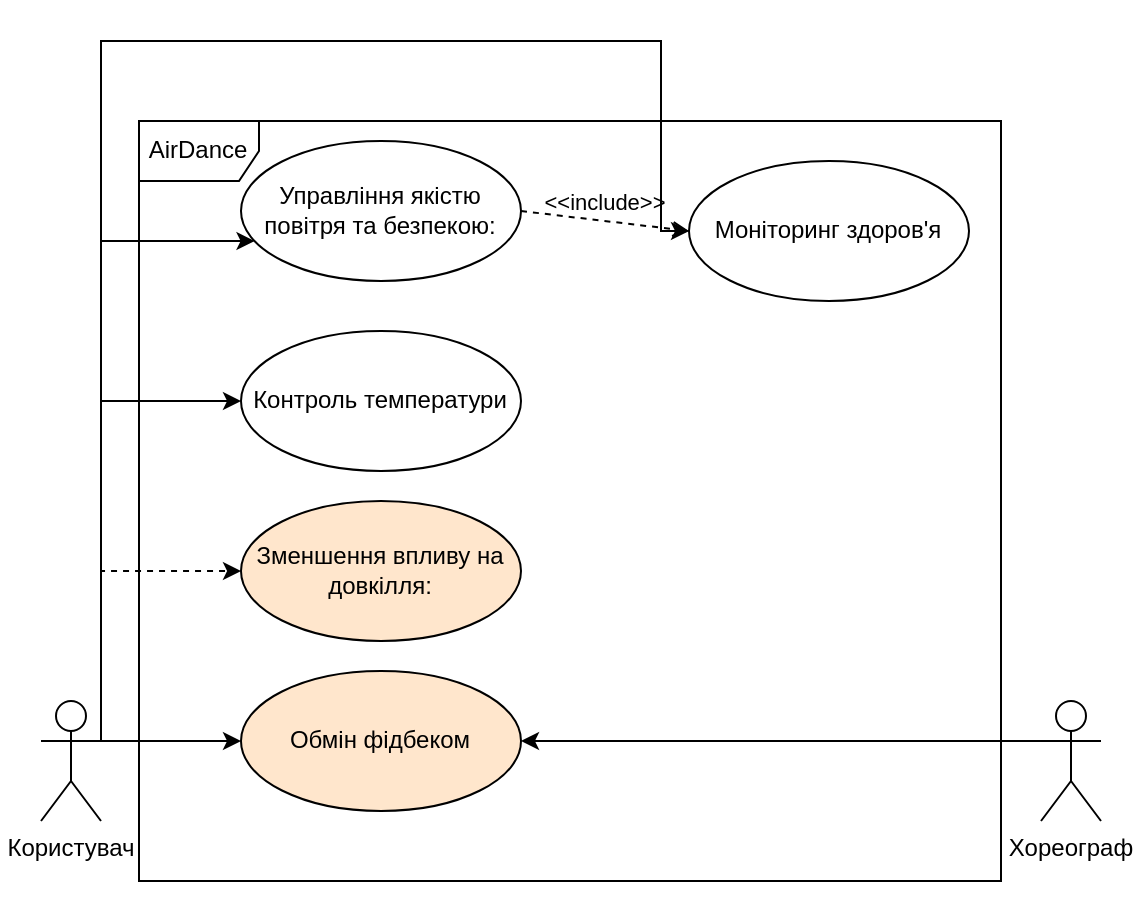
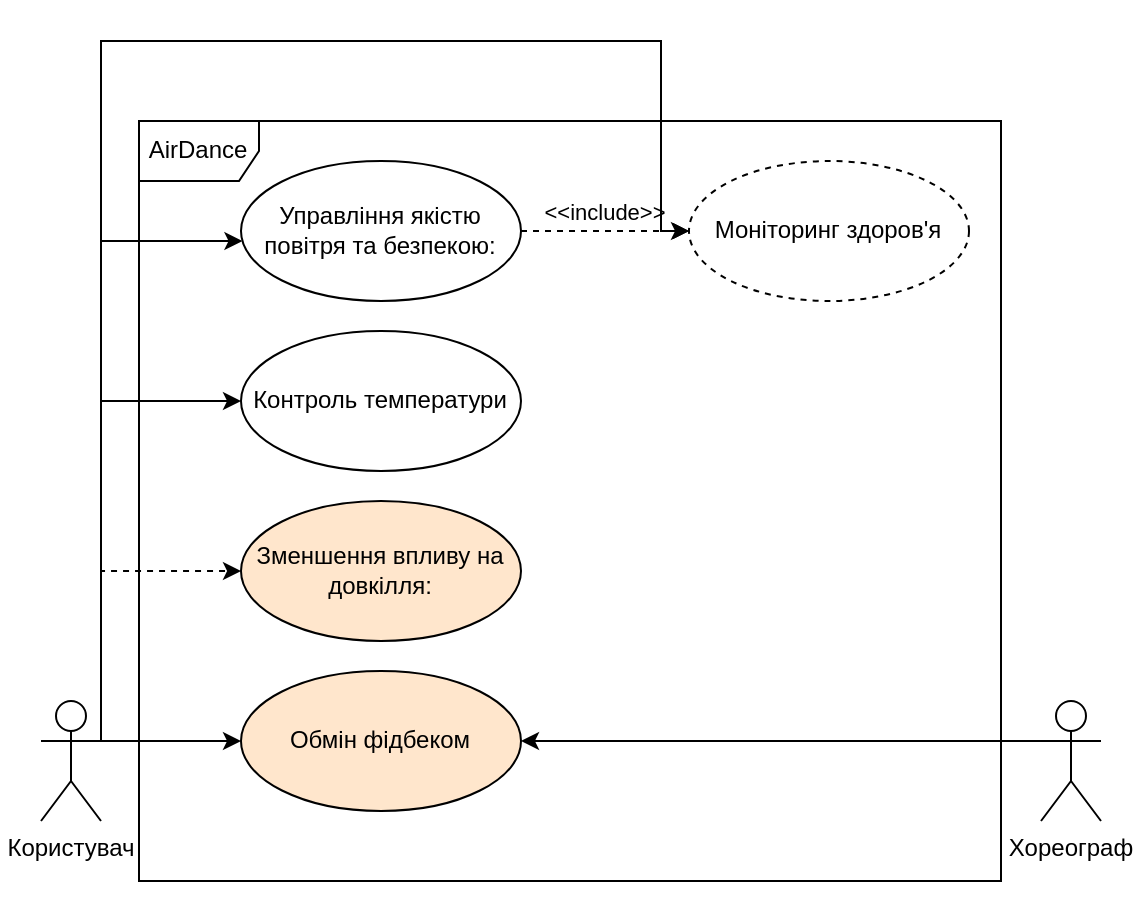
  <mxCell id="0" />
  <mxCell id="1" parent="0" />
  <mxCell id="2" value="AirDance" style="shape=umlFrame;whiteSpace=wrap;html=1;" vertex="1" parent="1"><mxGeometry x="69" y="60" width="431" height="380" as="geometry" /></mxCell>
- <mxCell id="3" value="Управління якістю повітря та безпекою:" style="ellipse;whiteSpace=wrap;html=1;" vertex="1" parent="1"><mxGeometry x="120" y="70" width="140" height="70" as="geometry" /></mxCell>
+ <mxCell id="3" value="Управління якістю повітря та безпекою:" style="ellipse;whiteSpace=wrap;html=1;" vertex="1" parent="1"><mxGeometry x="120" y="80" width="140" height="70" as="geometry" /></mxCell>
  <mxCell id="4" value="Контроль температури" style="ellipse;whiteSpace=wrap;html=1;" vertex="1" parent="1"><mxGeometry x="120" y="165" width="140" height="70" as="geometry" /></mxCell>
  <mxCell id="5" value="Хореограф" style="shape=umlActor;verticalLabelPosition=bottom;verticalAlign=top;html=1;" vertex="1" parent="1"><mxGeometry x="520" y="350" width="30" height="60" as="geometry" /></mxCell>
  <mxCell id="6" style="edgeStyle=orthogonalEdgeStyle;rounded=0;orthogonalLoop=1;jettySize=auto;html=1;exitX=1;exitY=0.333;exitDx=0;exitDy=0;exitPerimeter=0;" edge="1" parent="1" source="11" target="3"><mxGeometry relative="1" as="geometry"><Array as="points"><mxPoint x="50" y="120" /></Array></mxGeometry></mxCell>
  <mxCell id="7" style="edgeStyle=orthogonalEdgeStyle;rounded=0;orthogonalLoop=1;jettySize=auto;html=1;exitX=1;exitY=0.333;exitDx=0;exitDy=0;exitPerimeter=0;entryX=0;entryY=0.5;entryDx=0;entryDy=0;" edge="1" parent="1" source="11" target="4"><mxGeometry relative="1" as="geometry"><Array as="points"><mxPoint x="50" y="200" /></Array></mxGeometry></mxCell>
  <mxCell id="8" style="edgeStyle=orthogonalEdgeStyle;rounded=0;orthogonalLoop=1;jettySize=auto;html=1;exitX=1;exitY=0.333;exitDx=0;exitDy=0;exitPerimeter=0;entryX=0;entryY=0.5;entryDx=0;entryDy=0;" edge="1" parent="1" source="11" target="12"><mxGeometry relative="1" as="geometry"><Array as="points"><mxPoint x="50" y="370" /></Array></mxGeometry></mxCell>
  <mxCell id="9" style="edgeStyle=orthogonalEdgeStyle;rounded=0;orthogonalLoop=1;jettySize=auto;html=1;exitX=1;exitY=0.333;exitDx=0;exitDy=0;exitPerimeter=0;entryX=0;entryY=0.5;entryDx=0;entryDy=0;dashed=1;" edge="1" parent="1" source="11" target="13"><mxGeometry relative="1" as="geometry"><Array as="points"><mxPoint x="50" y="285" /></Array></mxGeometry></mxCell>
  <mxCell id="10" style="edgeStyle=orthogonalEdgeStyle;rounded=0;orthogonalLoop=1;jettySize=auto;html=1;exitX=1;exitY=0.333;exitDx=0;exitDy=0;exitPerimeter=0;entryX=0;entryY=0.5;entryDx=0;entryDy=0;" edge="1" parent="1" source="11" target="14"><mxGeometry relative="1" as="geometry"><Array as="points"><mxPoint x="50" y="20" /><mxPoint x="330" y="20" /><mxPoint x="330" y="115" /></Array></mxGeometry></mxCell>
  <mxCell id="11" value="Користувач" style="shape=umlActor;verticalLabelPosition=bottom;verticalAlign=top;html=1;" vertex="1" parent="1"><mxGeometry x="20" y="350" width="30" height="60" as="geometry" /></mxCell>
  <mxCell id="12" value="Обмін фідбеком" style="ellipse;whiteSpace=wrap;html=1;fillColor=#ffe6cc;" vertex="1" parent="1"><mxGeometry x="120" y="335" width="140" height="70" as="geometry" /></mxCell>
  <mxCell id="13" value="Зменшення впливу на довкілля:" style="ellipse;whiteSpace=wrap;html=1;fillColor=#ffe6cc;" vertex="1" parent="1"><mxGeometry x="120" y="250" width="140" height="70" as="geometry" /></mxCell>
- <mxCell id="14" value="Моніторинг здоров'я" style="ellipse;whiteSpace=wrap;html=1;" vertex="1" parent="1"><mxGeometry x="344" y="80" width="140" height="70" as="geometry" /></mxCell>
+ <mxCell id="14" value="Моніторинг здоров'я" style="ellipse;whiteSpace=wrap;html=1;dashed=1;" vertex="1" parent="1"><mxGeometry x="344" y="80" width="140" height="70" as="geometry" /></mxCell>
  <mxCell id="15" style="edgeStyle=orthogonalEdgeStyle;rounded=0;orthogonalLoop=1;jettySize=auto;html=1;exitX=0;exitY=0.333;exitDx=0;exitDy=0;exitPerimeter=0;entryX=1;entryY=0.5;entryDx=0;entryDy=0;" edge="1" parent="1" source="5" target="12"><mxGeometry relative="1" as="geometry"><mxPoint x="60" y="295" as="sourcePoint" /><mxPoint x="130" y="295" as="targetPoint" /><Array as="points"><mxPoint x="520" y="370" /></Array></mxGeometry></mxCell>
  <mxCell id="16" value="&amp;lt;&amp;lt;include&amp;gt;&amp;gt;" style="html=1;verticalAlign=bottom;labelBackgroundColor=none;endArrow=open;endFill=0;dashed=1;rounded=0;exitX=1;exitY=0.5;exitDx=0;exitDy=0;entryX=0;entryY=0.5;entryDx=0;entryDy=0;" edge="1" parent="1" source="3" target="14"><mxGeometry width="160" relative="1" as="geometry"><mxPoint x="240" y="150" as="sourcePoint" /><mxPoint x="400" y="150" as="targetPoint" /></mxGeometry></mxCell>
